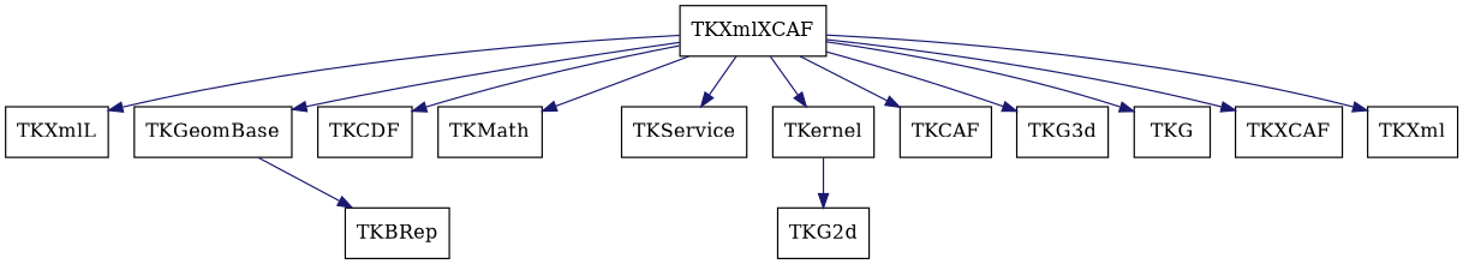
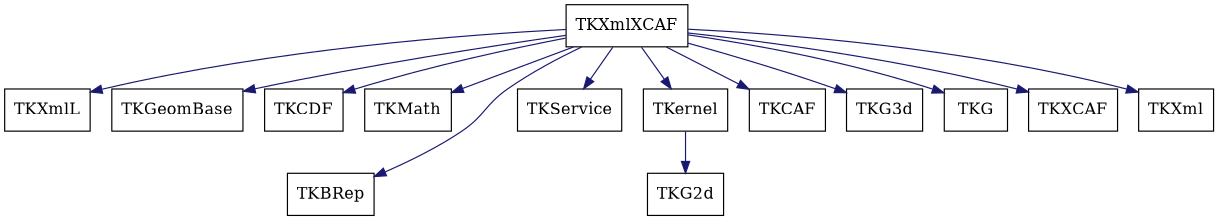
  digraph {
    aspect=1
    node [shape=box]
    edge [color=midnightblue style=solid]
    TKXmlXCAF
    TKXmlL
    TKBRep
    TKCDF
    TKMath
    TKernel
    TKService
    TKGeomBase
    TKCAF
    TKG3d
    n11 [label=TKG]
    TKXCAF
    TKXml
    TKG2d
    TKXmlXCAF -> TKXmlL
-   TKGeomBase -> TKBRep
+   TKXmlXCAF -> TKBRep
    TKXmlXCAF -> TKCDF
    TKXmlXCAF -> TKMath
    TKXmlXCAF -> TKernel
    TKXmlXCAF -> TKService
    TKXmlXCAF -> TKGeomBase
    TKXmlXCAF -> TKCAF
    TKXmlXCAF -> TKG3d
    TKXmlXCAF -> n11
    TKXmlXCAF -> TKXCAF
    TKXmlXCAF -> TKXml
    TKernel -> TKG2d
  }
